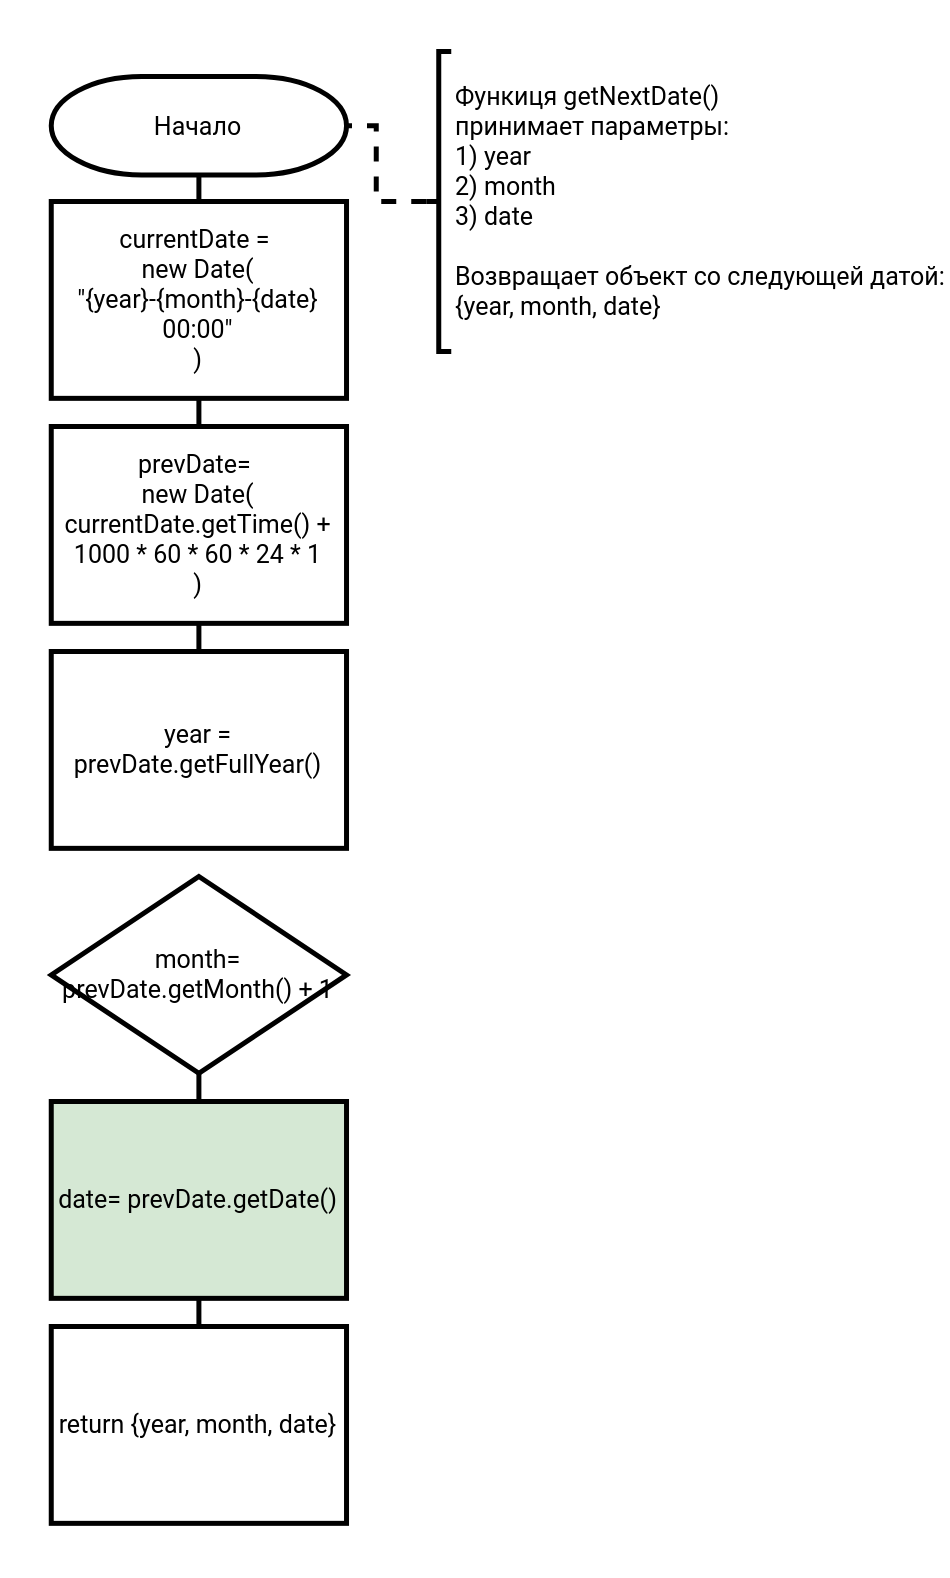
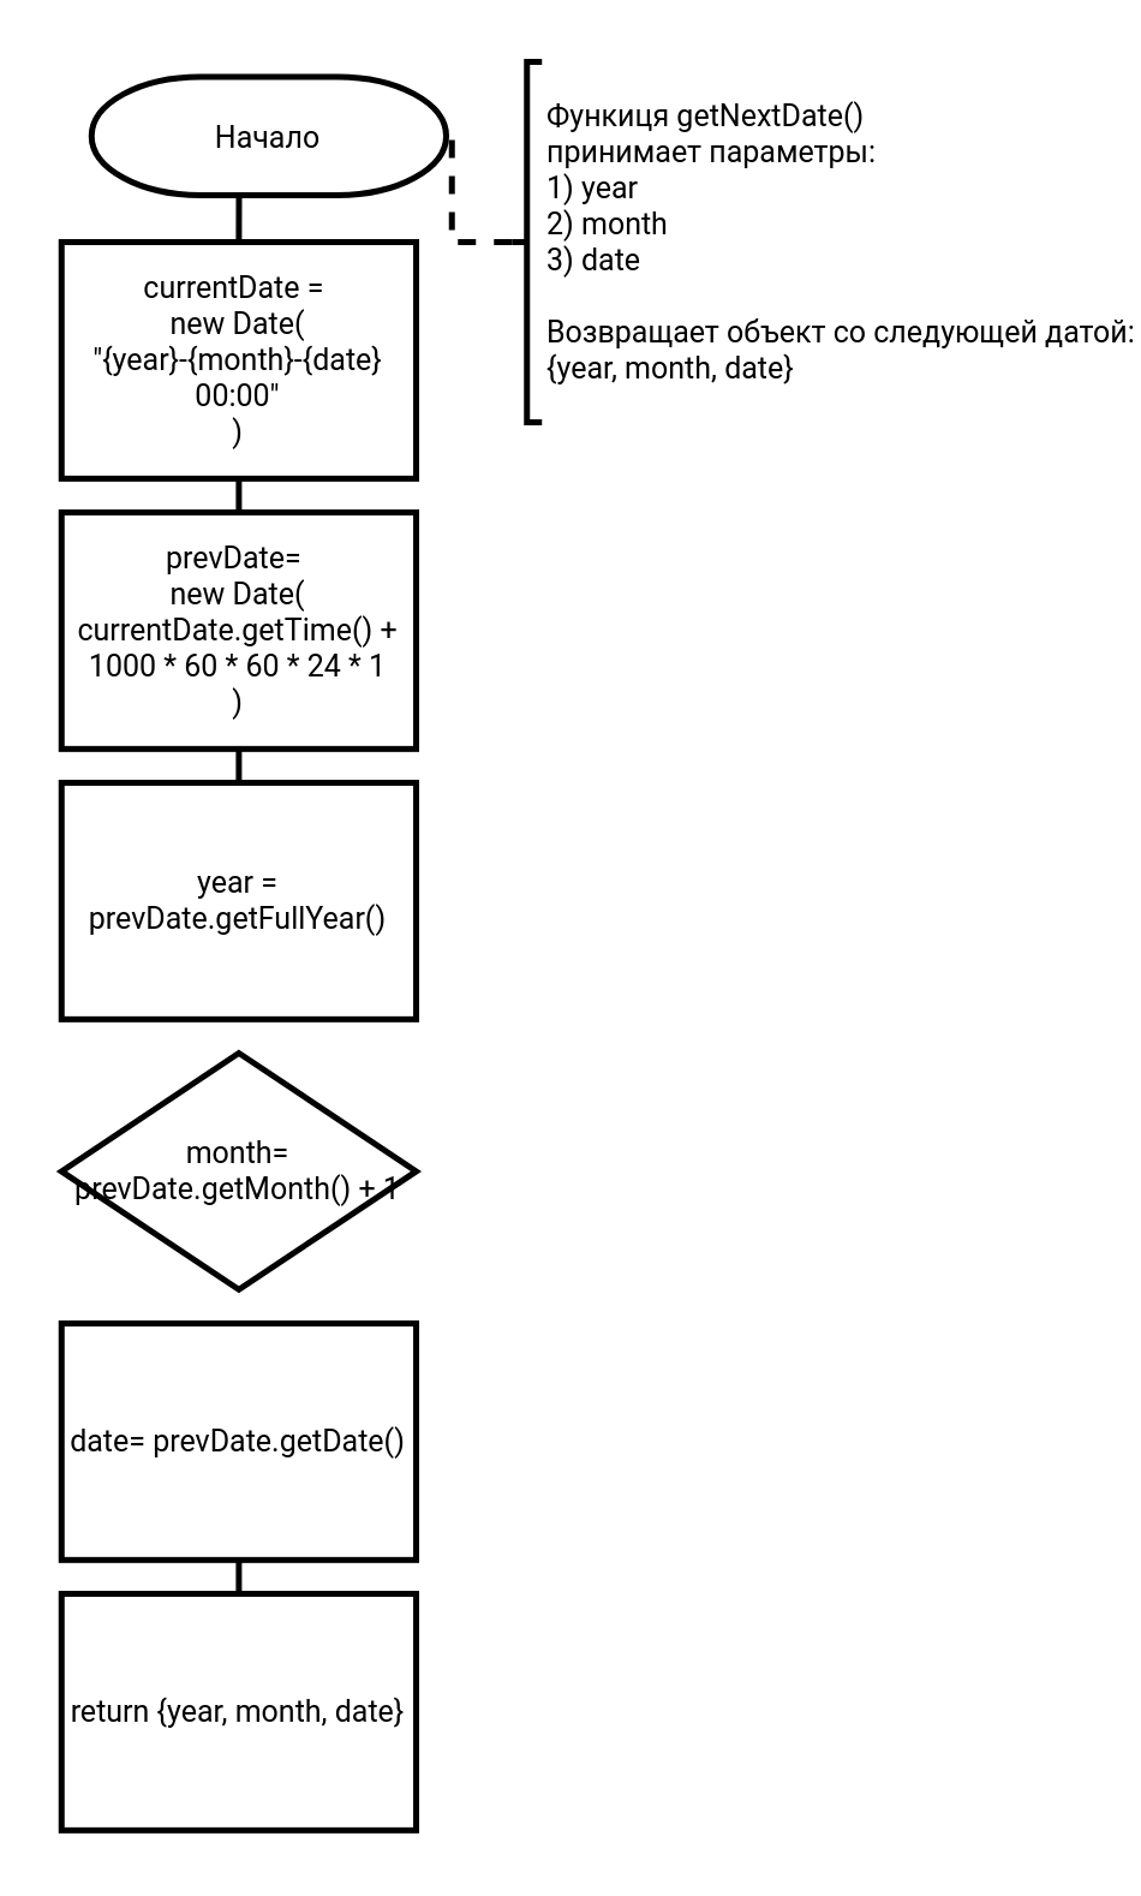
  <mxCell id="0" />
  <mxCell id="1" parent="0" />
  <mxCell id="2" style="edgeStyle=orthogonalEdgeStyle;rounded=0;orthogonalLoop=1;jettySize=auto;html=1;exitX=0.5;exitY=1;exitDx=0;exitDy=0;exitPerimeter=0;entryX=0.5;entryY=0;entryDx=0;entryDy=0;strokeWidth=2;endArrow=none;endFill=0;fontFamily=Roboto;fontSource=https%3A%2F%2Ffonts.googleapis.com%2Fcss%3Ffamily%3DRoboto;fontSize=10;" parent="1" source="3" target="5" edge="1"><mxGeometry relative="1" as="geometry" /></mxCell>
- <mxCell id="3" value="Начало" style="strokeWidth=2;html=1;shape=mxgraph.flowchart.terminator;whiteSpace=wrap;fontFamily=Roboto;fontSource=https%3A%2F%2Ffonts.googleapis.com%2Fcss%3Ffamily%3DRoboto;fontSize=10;" parent="1" vertex="1"><mxGeometry x="20" y="30" width="118.11" height="39.37" as="geometry" /></mxCell>
+ <mxCell id="3" value="Начало" style="strokeWidth=2;html=1;shape=mxgraph.flowchart.terminator;whiteSpace=wrap;fontFamily=Roboto;fontSource=https%3A%2F%2Ffonts.googleapis.com%2Fcss%3Ffamily%3DRoboto;fontSize=10;" parent="1" vertex="1"><mxGeometry x="30" y="25" width="118.11" height="39.37" as="geometry" /></mxCell>
  <mxCell id="4" style="edgeStyle=orthogonalEdgeStyle;rounded=0;orthogonalLoop=1;jettySize=auto;html=1;exitX=0.5;exitY=1;exitDx=0;exitDy=0;entryX=0.5;entryY=0;entryDx=0;entryDy=0;endArrow=none;endFill=0;strokeWidth=2;fontFamily=Roboto;fontSource=https%3A%2F%2Ffonts.googleapis.com%2Fcss%3Ffamily%3DRoboto;fontSize=10;" parent="1" source="5" target="7" edge="1"><mxGeometry relative="1" as="geometry" /></mxCell>
  <mxCell id="5" value="currentDate =&amp;nbsp;&lt;br style=&quot;font-size: 10px;&quot;&gt;new Date(&lt;br style=&quot;font-size: 10px;&quot;&gt;&quot;{year}-{month}-{date} 00:00&quot;&lt;br style=&quot;font-size: 10px;&quot;&gt;)" style="rounded=0;whiteSpace=wrap;html=1;absoluteArcSize=1;arcSize=14;strokeWidth=2;fontFamily=Roboto;fontSource=https%3A%2F%2Ffonts.googleapis.com%2Fcss%3Ffamily%3DRoboto;fontSize=10;" parent="1" vertex="1"><mxGeometry x="20" y="80" width="118.11" height="78.74" as="geometry" /></mxCell>
  <mxCell id="6" style="edgeStyle=orthogonalEdgeStyle;rounded=0;orthogonalLoop=1;jettySize=auto;html=1;exitX=0.5;exitY=1;exitDx=0;exitDy=0;entryX=0.5;entryY=0;entryDx=0;entryDy=0;endArrow=none;endFill=0;strokeWidth=2;fontFamily=Roboto;fontSource=https%3A%2F%2Ffonts.googleapis.com%2Fcss%3Ffamily%3DRoboto;fontSize=10;" parent="1" source="7" target="8" edge="1"><mxGeometry relative="1" as="geometry" /></mxCell>
  <mxCell id="7" value="prevDate=&amp;nbsp;&lt;br style=&quot;font-size: 10px;&quot;&gt;new Date(&lt;br style=&quot;font-size: 10px;&quot;&gt;currentDate.getTime() + 1000 * 60 * 60 * 24 * 1&lt;br style=&quot;font-size: 10px;&quot;&gt;)" style="rounded=0;whiteSpace=wrap;html=1;absoluteArcSize=1;arcSize=14;strokeWidth=2;fontFamily=Roboto;fontSource=https%3A%2F%2Ffonts.googleapis.com%2Fcss%3Ffamily%3DRoboto;fontSize=10;" parent="1" vertex="1"><mxGeometry x="20" y="170" width="118.11" height="78.74" as="geometry" /></mxCell>
  <mxCell id="8" value="year = prevDate.getFullYear()" style="rounded=0;whiteSpace=wrap;html=1;absoluteArcSize=1;arcSize=14;strokeWidth=2;fontFamily=Roboto;fontSource=https%3A%2F%2Ffonts.googleapis.com%2Fcss%3Ffamily%3DRoboto;fontSize=10;" parent="1" vertex="1"><mxGeometry x="20" y="260" width="118.11" height="78.74" as="geometry" /></mxCell>
- <mxCell id="9" style="edgeStyle=orthogonalEdgeStyle;rounded=0;orthogonalLoop=1;jettySize=auto;html=1;exitX=0.5;exitY=1;exitDx=0;exitDy=0;entryX=0.5;entryY=0;entryDx=0;entryDy=0;endArrow=none;endFill=0;strokeWidth=2;fontFamily=Roboto;fontSource=https%3A%2F%2Ffonts.googleapis.com%2Fcss%3Ffamily%3DRoboto;fontSize=10;" parent="1" source="10" target="12" edge="1"><mxGeometry relative="1" as="geometry" /></mxCell>
  <mxCell id="10" value="month= prevDate.getMonth() + 1" style="rhombus;whiteSpace=wrap;html=1;absoluteArcSize=1;arcSize=14;strokeWidth=2;fontFamily=Roboto;fontSource=https%3A%2F%2Ffonts.googleapis.com%2Fcss%3Ffamily%3DRoboto;fontSize=10;" parent="1" vertex="1"><mxGeometry x="20" y="350" width="118.11" height="78.74" as="geometry" /></mxCell>
  <mxCell id="11" style="edgeStyle=orthogonalEdgeStyle;rounded=0;orthogonalLoop=1;jettySize=auto;html=1;exitX=0.5;exitY=1;exitDx=0;exitDy=0;entryX=0.5;entryY=0;entryDx=0;entryDy=0;endArrow=none;endFill=0;strokeWidth=2;fontFamily=Roboto;fontSource=https%3A%2F%2Ffonts.googleapis.com%2Fcss%3Ffamily%3DRoboto;fontSize=10;" parent="1" source="12" target="13" edge="1"><mxGeometry relative="1" as="geometry" /></mxCell>
- <mxCell id="12" value="date= prevDate.getDate()" style="rounded=0;whiteSpace=wrap;html=1;absoluteArcSize=1;arcSize=14;strokeWidth=2;fontFamily=Roboto;fontSource=https%3A%2F%2Ffonts.googleapis.com%2Fcss%3Ffamily%3DRoboto;fontSize=10;fillColor=#d5e8d4;" parent="1" vertex="1"><mxGeometry x="20" y="440" width="118.11" height="78.74" as="geometry" /></mxCell>
+ <mxCell id="12" value="date= prevDate.getDate()" style="rounded=0;whiteSpace=wrap;html=1;absoluteArcSize=1;arcSize=14;strokeWidth=2;fontFamily=Roboto;fontSource=https%3A%2F%2Ffonts.googleapis.com%2Fcss%3Ffamily%3DRoboto;fontSize=10;" parent="1" vertex="1"><mxGeometry x="20" y="440" width="118.11" height="78.74" as="geometry" /></mxCell>
  <mxCell id="13" value="return {year, month, date}" style="rounded=0;whiteSpace=wrap;html=1;absoluteArcSize=1;arcSize=14;strokeWidth=2;fontFamily=Roboto;fontSource=https%3A%2F%2Ffonts.googleapis.com%2Fcss%3Ffamily%3DRoboto;fontSize=10;" parent="1" vertex="1"><mxGeometry x="20" y="530" width="118.11" height="78.74" as="geometry" /></mxCell>
  <mxCell id="14" style="edgeStyle=orthogonalEdgeStyle;rounded=0;orthogonalLoop=1;jettySize=auto;html=1;exitX=0;exitY=0.5;exitDx=0;exitDy=0;exitPerimeter=0;entryX=1;entryY=0.5;entryDx=0;entryDy=0;entryPerimeter=0;endArrow=none;endFill=0;strokeWidth=2;dashed=1;fontFamily=Roboto;fontSource=https%3A%2F%2Ffonts.googleapis.com%2Fcss%3Ffamily%3DRoboto;fontSize=10;" parent="1" source="15" target="3" edge="1"><mxGeometry relative="1" as="geometry" /></mxCell>
  <mxCell id="15" value="Функиця getNextDate()&lt;br style=&quot;font-size: 10px;&quot;&gt;принимает параметры:&lt;br style=&quot;font-size: 10px;&quot;&gt;1) year&lt;br style=&quot;font-size: 10px;&quot;&gt;2) month&lt;br style=&quot;font-size: 10px;&quot;&gt;3) date&lt;br style=&quot;font-size: 10px;&quot;&gt;&lt;br style=&quot;font-size: 10px;&quot;&gt;Возвращает объект со следующей датой:&lt;br style=&quot;font-size: 10px;&quot;&gt;{year, month, date}" style="strokeWidth=2;html=1;shape=mxgraph.flowchart.annotation_2;align=left;labelPosition=right;pointerEvents=1;fontFamily=Roboto;fontSource=https%3A%2F%2Ffonts.googleapis.com%2Fcss%3Ffamily%3DRoboto;fontSize=10;" parent="1" vertex="1"><mxGeometry x="170" y="20" width="10" height="120" as="geometry" /></mxCell>
